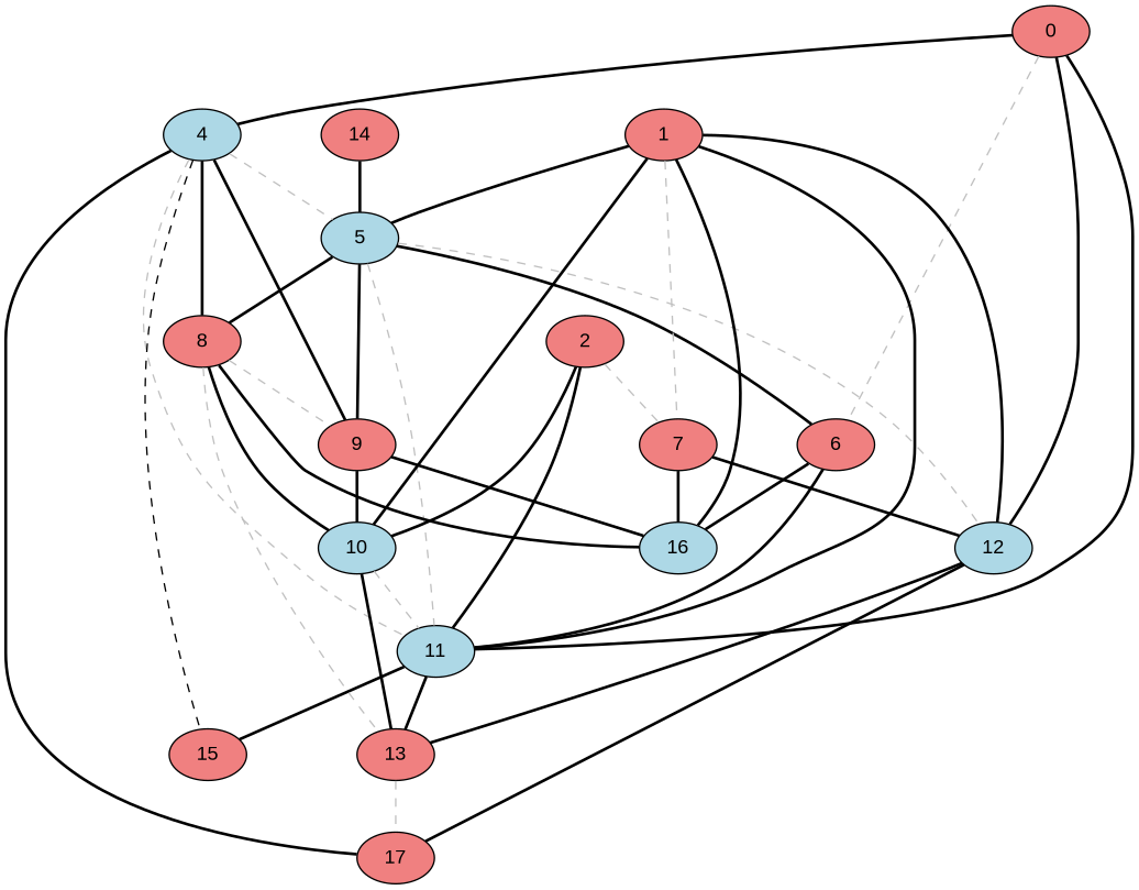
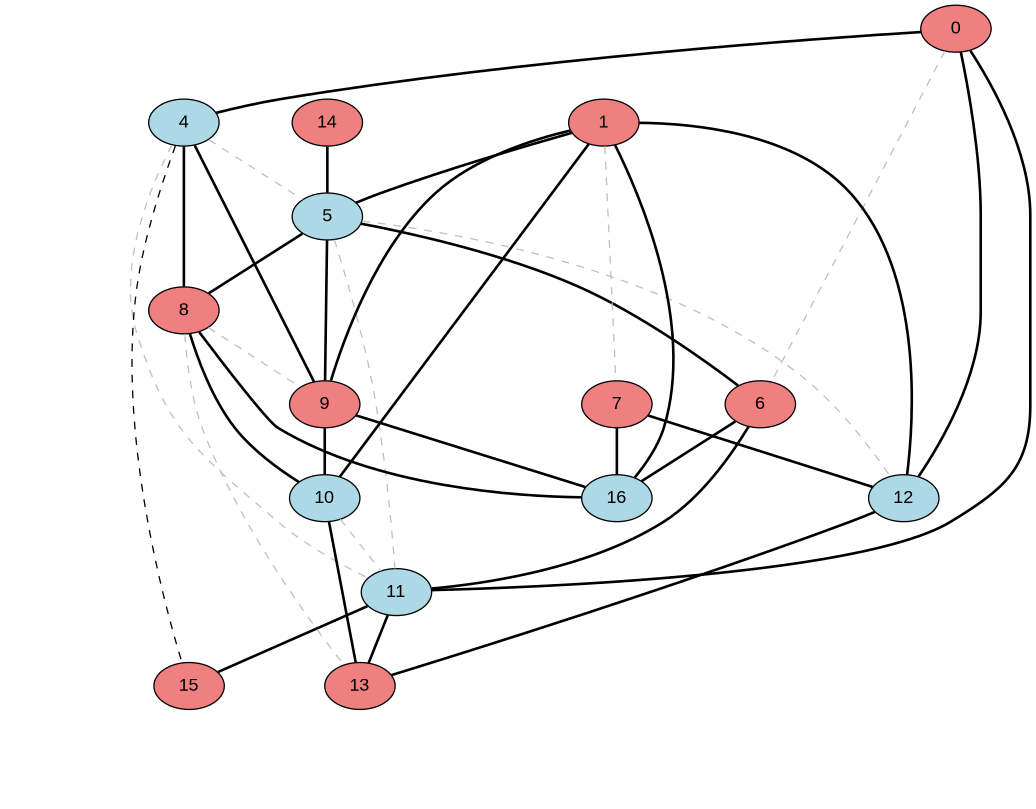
  graph {
    node [fillcolor=lightcoral fontname=Arial style=filled]
    edge [color=black style=bold]
    4 [fillcolor=lightblue]
    0
    6
    11 [fillcolor=lightblue]
    12 [fillcolor=lightblue]
    5 [fillcolor=lightblue]
    8
    9
    15
-   17
    16 [fillcolor=lightblue]
    13
    1
    7
    10 [fillcolor=lightblue]
-   2
    14
    4 -- 11 [color=gray style=dashed]
    4 -- 5 [color=gray style=dashed]
    4 -- 8
    4 -- 9
    4 -- 15 [style=dashed]
-   4 -- 17
    0 -- 4
    0 -- 6 [color=gray style=dashed]
    0 -- 11
    0 -- 12
    6 -- 11
    6 -- 16
    11 -- 15
    11 -- 13
-   12 -- 17
    12 -- 13
    5 -- 6
    5 -- 11 [color=gray style=dashed]
    5 -- 12 [color=gray style=dashed]
    5 -- 8
    5 -- 9
    8 -- 9 [color=gray style=dashed]
    8 -- 16
    8 -- 13 [color=gray style=dashed]
    8 -- 10
    9 -- 16
    9 -- 10
-   13 -- 17 [color=gray style=dashed]
-   1 -- 11
+   1 -- 9
    1 -- 12
    1 -- 5
    1 -- 16
    1 -- 7 [color=gray style=dashed]
    1 -- 10
    7 -- 12
    7 -- 16
    10 -- 11 [color=gray style=dashed]
    10 -- 13
-   2 -- 11
-   2 -- 7 [color=gray style=dashed]
-   2 -- 10
    14 -- 5
  }
